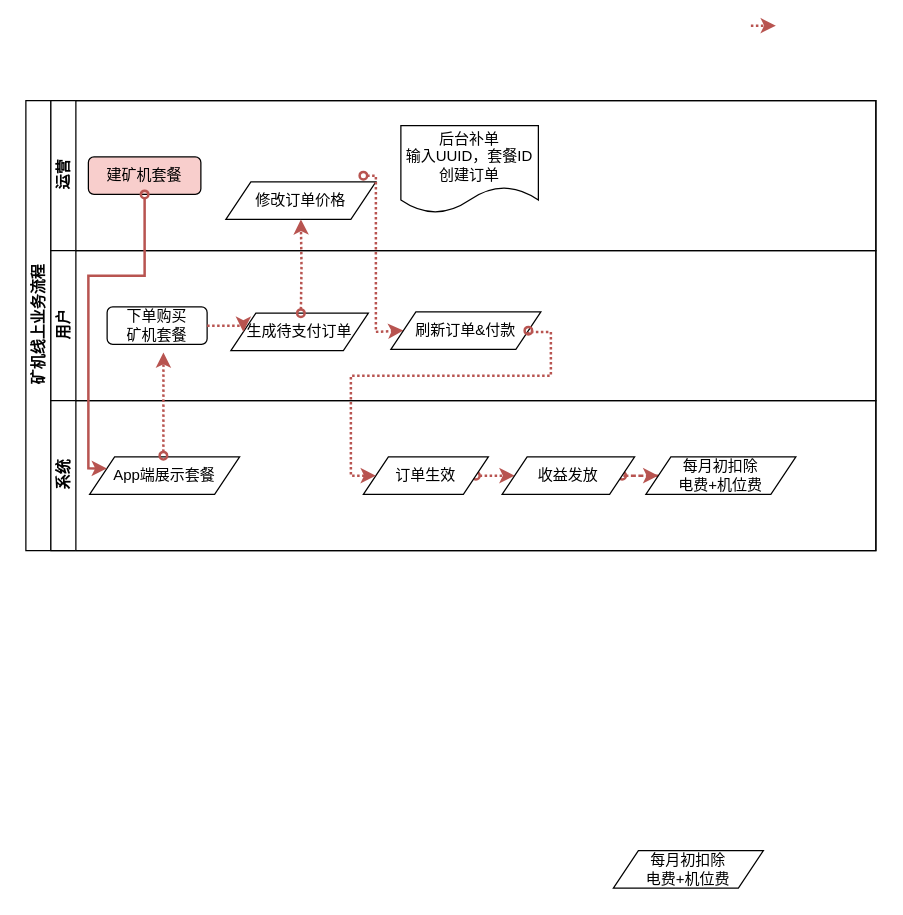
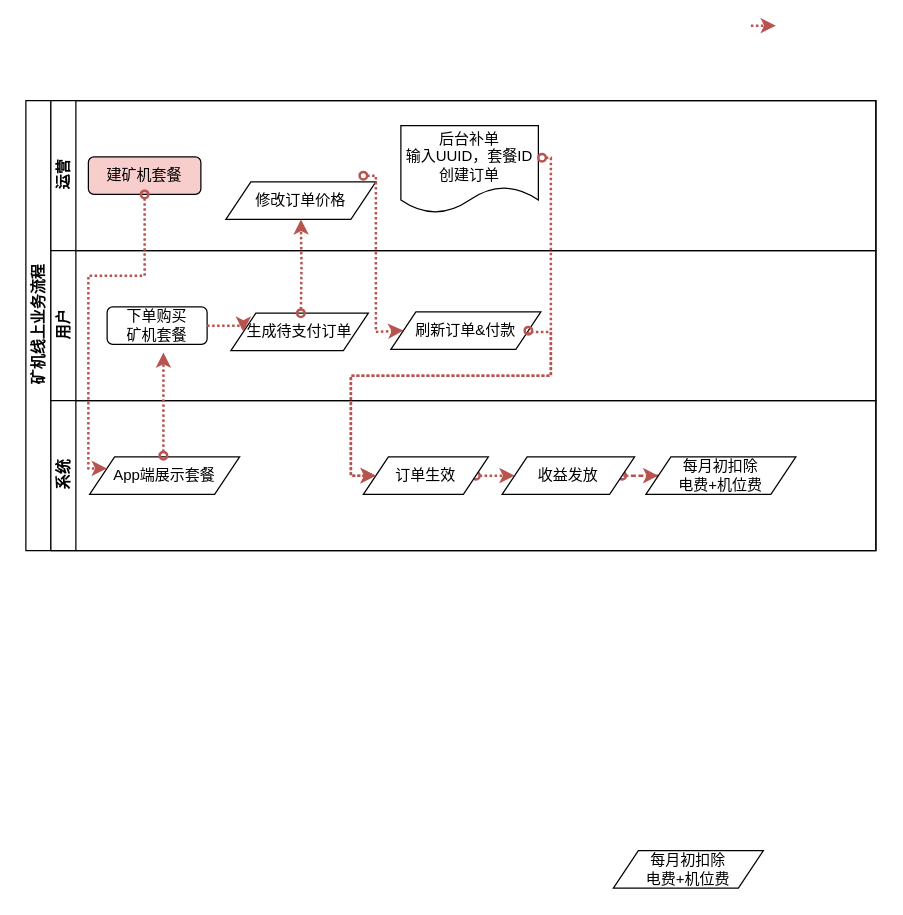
  <mxCell id="0" />
  <mxCell id="1" parent="0" />
  <mxCell id="2" value="矿机线上业务流程" style="swimlane;html=1;childLayout=stackLayout;resizeParent=1;resizeParentMax=0;horizontal=0;startSize=20;horizontalStack=0;" parent="1" vertex="1"><mxGeometry x="20" y="80" width="680" height="360" as="geometry" /></mxCell>
  <mxCell id="3" value="运营" style="swimlane;html=1;startSize=20;horizontal=0;" parent="2" vertex="1"><mxGeometry x="20" width="660" height="120" as="geometry" /></mxCell>
  <mxCell id="4" value="建矿机套餐" style="rounded=1;whiteSpace=wrap;html=1;fillColor=#f8cecc;" vertex="1" parent="3"><mxGeometry x="30" y="45" width="90" height="30" as="geometry" /></mxCell>
  <mxCell id="5" value="修改订单价格" style="shape=parallelogram;perimeter=parallelogramPerimeter;whiteSpace=wrap;html=1;fixedSize=1;" vertex="1" parent="3"><mxGeometry x="140" y="65" width="120" height="30" as="geometry" /></mxCell>
  <mxCell id="6" value="后台补单&lt;br&gt;输入UUID，套餐ID 创建订单" style="shape=document;whiteSpace=wrap;html=1;boundedLbl=1;" vertex="1" parent="3"><mxGeometry x="280" y="20" width="110" height="70" as="geometry" /></mxCell>
  <mxCell id="7" value="" style="edgeStyle=orthogonalEdgeStyle;rounded=0;orthogonalLoop=1;jettySize=auto;html=1;strokeWidth=2;fillColor=#f8cecc;strokeColor=#b85450;dashed=1;dashPattern=1 1;entryX=0;entryY=0.5;entryDx=0;entryDy=0;startArrow=oval;startFill=0;" edge="1" parent="3" target="11"><mxGeometry relative="1" as="geometry"><mxPoint x="250" y="60" as="sourcePoint" /><mxPoint x="280" y="195" as="targetPoint" /><Array as="points"><mxPoint x="260" y="60" /><mxPoint x="260" y="185" /></Array></mxGeometry></mxCell>
  <mxCell id="8" value="用户" style="swimlane;html=1;startSize=20;horizontal=0;" parent="2" vertex="1"><mxGeometry x="20" y="120" width="660" height="120" as="geometry" /></mxCell>
  <mxCell id="9" value="下单购买&lt;br&gt;矿机套餐" style="rounded=1;whiteSpace=wrap;html=1;" vertex="1" parent="8"><mxGeometry x="45" y="45" width="80" height="30" as="geometry" /></mxCell>
  <mxCell id="10" value="生成待支付订单" style="shape=parallelogram;perimeter=parallelogramPerimeter;whiteSpace=wrap;html=1;fixedSize=1;" vertex="1" parent="8"><mxGeometry x="144" y="50" width="110" height="30" as="geometry" /></mxCell>
  <mxCell id="11" value="刷新订单&amp;amp;付款" style="shape=parallelogram;perimeter=parallelogramPerimeter;whiteSpace=wrap;html=1;fixedSize=1;" vertex="1" parent="8"><mxGeometry x="272" y="49" width="120" height="30" as="geometry" /></mxCell>
  <mxCell id="12" value="" style="edgeStyle=orthogonalEdgeStyle;rounded=0;orthogonalLoop=1;jettySize=auto;html=1;strokeWidth=2;fillColor=#f8cecc;strokeColor=#b85450;dashed=1;dashPattern=1 1;entryX=0;entryY=0.5;entryDx=0;entryDy=0;exitX=1;exitY=0.5;exitDx=0;exitDy=0;" edge="1" parent="8" source="9" target="10"><mxGeometry relative="1" as="geometry"><mxPoint x="99" y="174" as="sourcePoint" /><mxPoint x="99" y="84" as="targetPoint" /><Array as="points" /></mxGeometry></mxCell>
  <mxCell id="13" value="系统" style="swimlane;html=1;startSize=20;horizontal=0;" parent="2" vertex="1"><mxGeometry x="20" y="240" width="660" height="120" as="geometry" /></mxCell>
  <mxCell id="14" value="" style="edgeStyle=orthogonalEdgeStyle;rounded=0;orthogonalLoop=1;jettySize=auto;html=1;dashed=1;dashPattern=1 1;strokeWidth=2;fillColor=#f8cecc;strokeColor=#b85450;startArrow=oval;startFill=0;" edge="1" parent="13" source="15" target="17"><mxGeometry relative="1" as="geometry"><Array as="points"><mxPoint x="350" y="60" /><mxPoint x="350" y="60" /></Array></mxGeometry></mxCell>
  <mxCell id="15" value="订单生效" style="shape=parallelogram;perimeter=parallelogramPerimeter;whiteSpace=wrap;html=1;fixedSize=1;" vertex="1" parent="13"><mxGeometry x="250" y="45" width="100" height="30" as="geometry" /></mxCell>
  <mxCell id="16" value="" style="edgeStyle=orthogonalEdgeStyle;rounded=0;orthogonalLoop=1;jettySize=auto;html=1;dashed=1;dashPattern=1 2;strokeWidth=2;fillColor=#f8cecc;strokeColor=#b85450;startArrow=oval;startFill=0;" edge="1" parent="13" source="17" target="18"><mxGeometry relative="1" as="geometry" /></mxCell>
  <mxCell id="17" value="收益发放" style="shape=parallelogram;perimeter=parallelogramPerimeter;whiteSpace=wrap;html=1;fixedSize=1;" vertex="1" parent="13"><mxGeometry x="361" y="45" width="106" height="30" as="geometry" /></mxCell>
  <mxCell id="18" value="每月初扣除&lt;br&gt;电费+机位费" style="shape=parallelogram;perimeter=parallelogramPerimeter;whiteSpace=wrap;html=1;fixedSize=1;" vertex="1" parent="13"><mxGeometry x="476" y="45" width="120" height="30" as="geometry" /></mxCell>
  <mxCell id="19" value="App端展示套餐" style="shape=parallelogram;perimeter=parallelogramPerimeter;whiteSpace=wrap;html=1;fixedSize=1;" vertex="1" parent="13"><mxGeometry x="31" y="45" width="120" height="30" as="geometry" /></mxCell>
- <mxCell id="20" value="" style="edgeStyle=orthogonalEdgeStyle;rounded=0;orthogonalLoop=1;jettySize=auto;html=1;entryX=0;entryY=0.25;entryDx=0;entryDy=0;fillColor=#f8cecc;strokeColor=#b85450;strokeWidth=2;startArrow=oval;startFill=0;dashed=0;dashPattern=1 1;" edge="1" parent="2" source="4" target="19"><mxGeometry relative="1" as="geometry"><Array as="points"><mxPoint x="95" y="140" /><mxPoint x="50" y="140" /><mxPoint x="50" y="294" /></Array></mxGeometry></mxCell>
+ <mxCell id="20" value="" style="edgeStyle=orthogonalEdgeStyle;rounded=0;orthogonalLoop=1;jettySize=auto;html=1;entryX=0;entryY=0.25;entryDx=0;entryDy=0;fillColor=#f8cecc;strokeColor=#b85450;strokeWidth=2;startArrow=oval;startFill=0;dashed=1;dashPattern=1 1;" edge="1" parent="2" source="4" target="19"><mxGeometry relative="1" as="geometry"><Array as="points"><mxPoint x="95" y="140" /><mxPoint x="50" y="140" /><mxPoint x="50" y="294" /></Array></mxGeometry></mxCell>
  <mxCell id="21" value="" style="edgeStyle=orthogonalEdgeStyle;rounded=0;orthogonalLoop=1;jettySize=auto;html=1;strokeWidth=2;fillColor=#f8cecc;strokeColor=#b85450;dashed=1;dashPattern=1 1;startArrow=oval;startFill=0;entryX=0.613;entryY=1.05;entryDx=0;entryDy=0;entryPerimeter=0;" edge="1" parent="2"><mxGeometry relative="1" as="geometry"><mxPoint x="110" y="284" as="sourcePoint" /><mxPoint x="110.04" y="201.5" as="targetPoint" /><Array as="points" /></mxGeometry></mxCell>
+ <mxCell id="22" value="" style="edgeStyle=orthogonalEdgeStyle;rounded=0;orthogonalLoop=1;jettySize=auto;html=1;strokeWidth=2;fillColor=#f8cecc;strokeColor=#b85450;dashed=1;dashPattern=1 1;exitX=1.027;exitY=0.367;exitDx=0;exitDy=0;exitPerimeter=0;startArrow=oval;startFill=0;" edge="1" parent="2" source="6" target="15"><mxGeometry relative="1" as="geometry"><mxPoint x="230" y="180" as="sourcePoint" /><mxPoint x="230" y="85" as="targetPoint" /><Array as="points"><mxPoint x="420" y="46" /><mxPoint x="420" y="220" /><mxPoint x="260" y="220" /><mxPoint x="260" y="300" /></Array></mxGeometry></mxCell>
  <mxCell id="23" value="每月初扣除&lt;br&gt;电费+机位费" style="shape=parallelogram;perimeter=parallelogramPerimeter;whiteSpace=wrap;html=1;fixedSize=1;" vertex="1" parent="1"><mxGeometry x="490" y="680" width="120" height="30" as="geometry" /></mxCell>
  <mxCell id="24" value="" style="edgeStyle=orthogonalEdgeStyle;rounded=0;orthogonalLoop=1;jettySize=auto;html=1;strokeWidth=2;fillColor=#f8cecc;strokeColor=#b85450;dashed=1;dashPattern=1 1;entryX=0.5;entryY=1;entryDx=0;entryDy=0;startArrow=oval;startFill=0;" edge="1" parent="1" target="5"><mxGeometry relative="1" as="geometry"><mxPoint x="240" y="250" as="sourcePoint" /><mxPoint x="200" y="275" as="targetPoint" /><Array as="points" /></mxGeometry></mxCell>
  <mxCell id="25" value="" style="edgeStyle=orthogonalEdgeStyle;rounded=0;orthogonalLoop=1;jettySize=auto;html=1;strokeWidth=2;fillColor=#f8cecc;strokeColor=#b85450;dashed=1;dashPattern=1 1;startArrow=oval;startFill=0;exitX=1;exitY=0.5;exitDx=0;exitDy=0;" edge="1" parent="1" source="11"><mxGeometry relative="1" as="geometry"><mxPoint x="420" y="265" as="sourcePoint" /><mxPoint x="300" y="380" as="targetPoint" /><Array as="points"><mxPoint x="440" y="265" /><mxPoint x="440" y="300" /><mxPoint x="280" y="300" /><mxPoint x="280" y="380" /></Array></mxGeometry></mxCell>
  <mxCell id="26" value="" style="edgeStyle=orthogonalEdgeStyle;rounded=0;orthogonalLoop=1;jettySize=auto;html=1;strokeWidth=2;fillColor=#f8cecc;strokeColor=#b85450;dashed=1;dashPattern=1 1;" edge="1" parent="1"><mxGeometry relative="1" as="geometry"><mxPoint x="600" y="20" as="sourcePoint" /><mxPoint x="620" y="20" as="targetPoint" /><Array as="points"><mxPoint x="600" y="20" /></Array></mxGeometry></mxCell>
